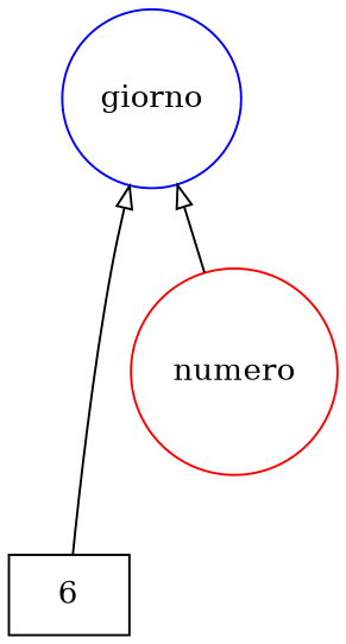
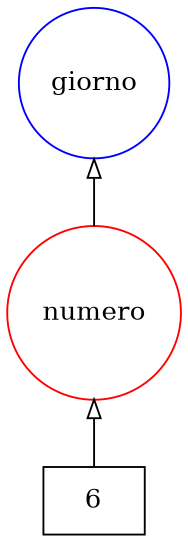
  digraph {
    rankdir=BT
    node [shape=circle]
    edge [arrowhead=empty]
    n1 [label=6 shape=box]
    n2 [color=red label=numero]
    n3 [color=blue label=giorno]
    subgraph sub_1 {
      rank=source
      n1
    }
    subgraph sub_2 {
      rank=same
      n2
    }
    subgraph sub_3 {
      rank=same
      n3
    }
    subgraph sub_4 {
      rank=same
    }
    subgraph sub_5 {
      rank=same
    }
-   n1 -> n3
+   n1 -> n2
    n2 -> n3
  }
